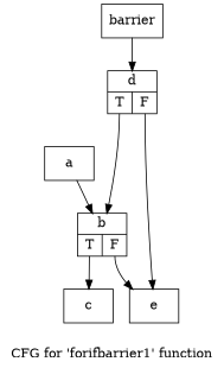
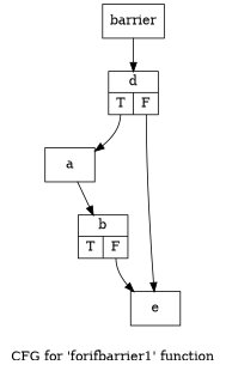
  digraph {
    label="CFG for 'forifbarrier1' function"
    node [shape=record]
    n1 [label="{a}"]
    n2 [label="{b|{<s0>T|<s1>F}}"]
-   n3 [label="{c}"]
    n4 [label="{e}"]
    n5 [label="{barrier}"]
    n6 [label="{d|{<s0>T|<s1>F}}"]
    n1 -> n2
-   n2 -> n3 [tailport=s0]
    n2 -> n4 [tailport=s1]
    n5 -> n6
-   n6 -> n2 [tailport=s0]
+   n6 -> n1 [tailport=s0]
    n6 -> n4 [tailport=s1]
  }
